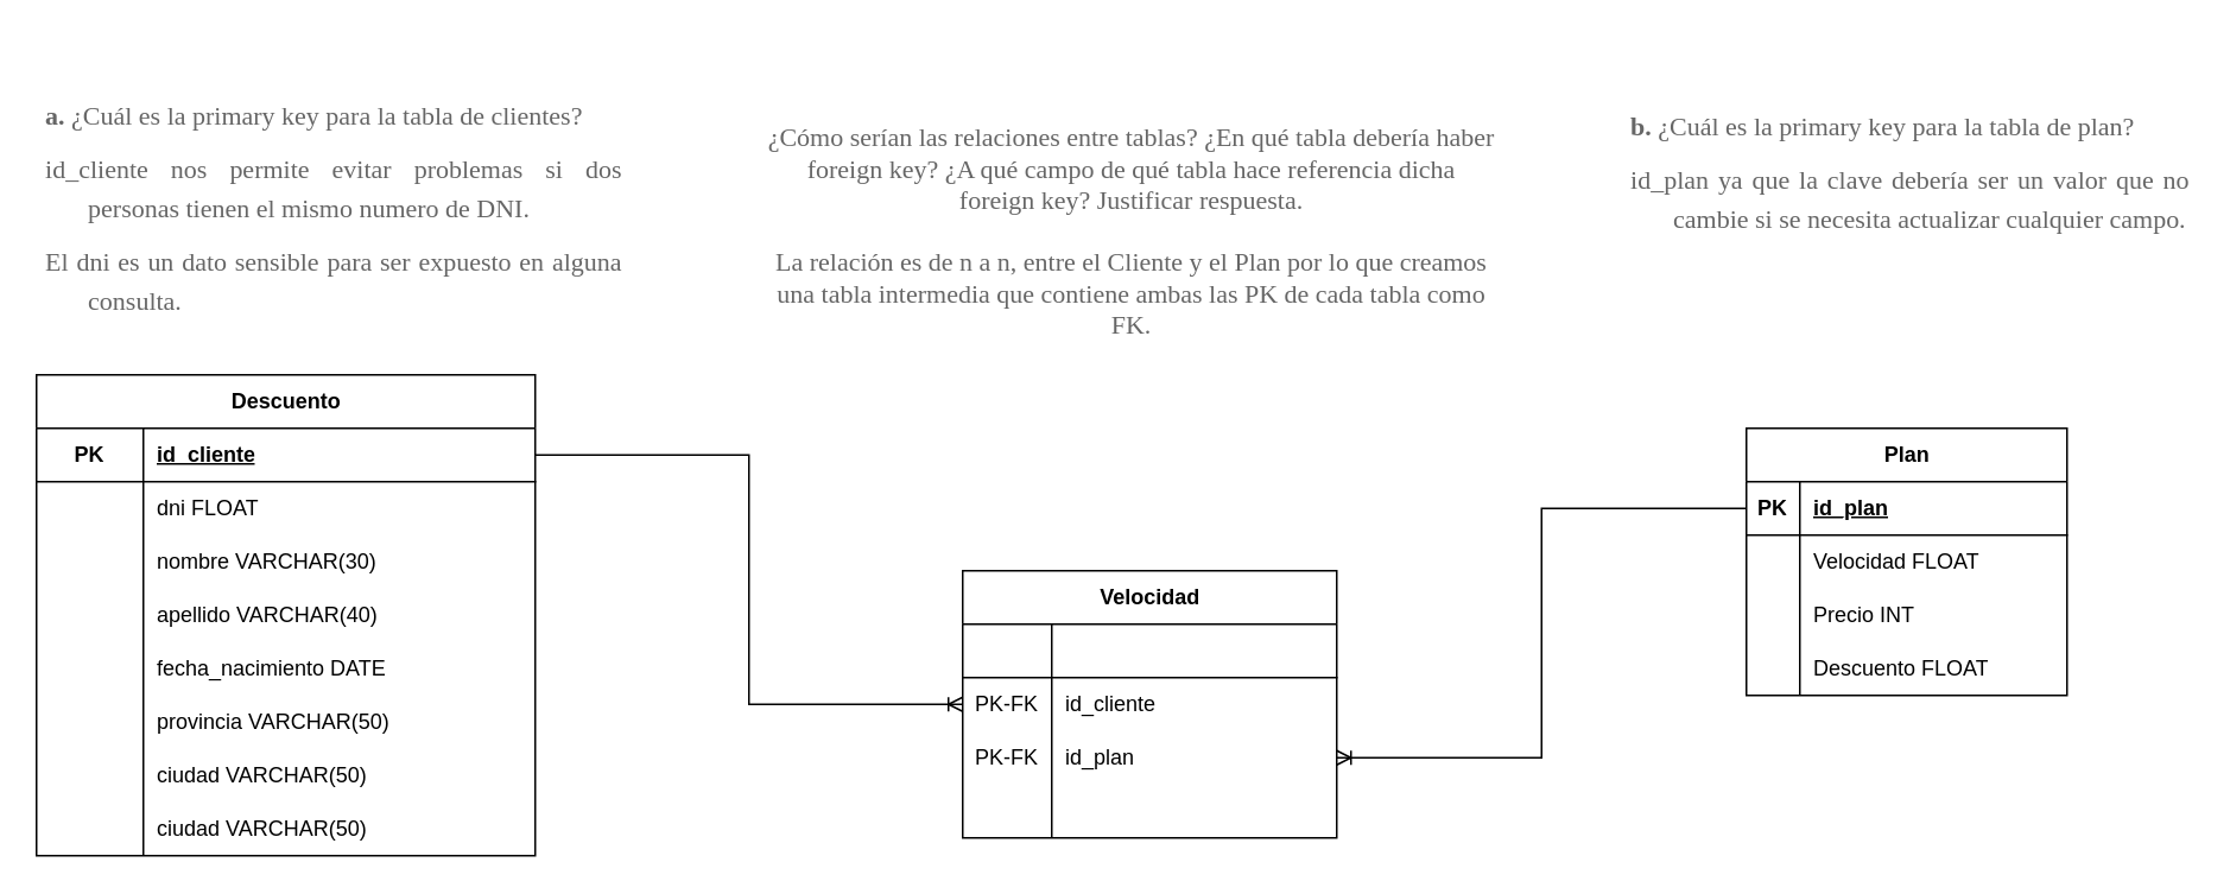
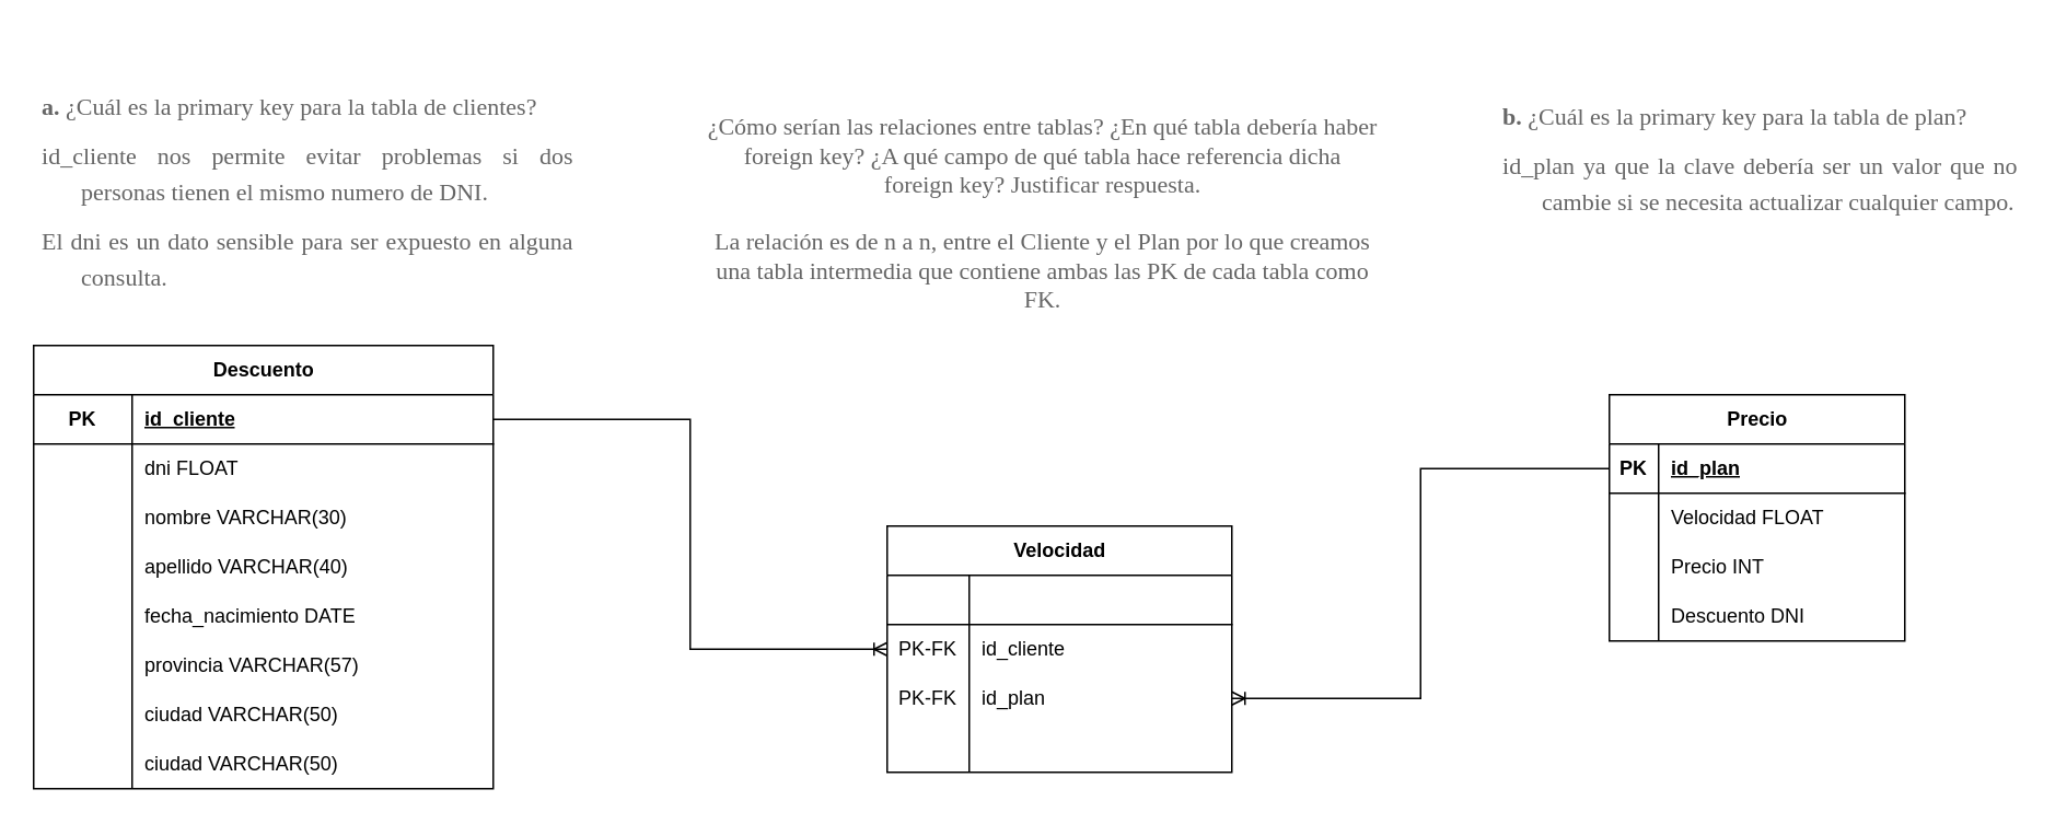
  <mxCell id="0" />
  <mxCell id="1" parent="0" />
  <mxCell id="2" value="Descuento" style="shape=table;startSize=30;container=1;collapsible=1;childLayout=tableLayout;fixedRows=1;rowLines=0;fontStyle=1;align=center;resizeLast=1;html=1;" vertex="1" parent="1"><mxGeometry x="20" y="210" width="280" height="270" as="geometry" /></mxCell>
  <mxCell id="3" value="" style="shape=tableRow;horizontal=0;startSize=0;swimlaneHead=0;swimlaneBody=0;fillColor=none;collapsible=0;dropTarget=0;points=[[0,0.5],[1,0.5]];portConstraint=eastwest;top=0;left=0;right=0;bottom=1;" vertex="1" parent="2"><mxGeometry y="30" width="280" height="30" as="geometry" /></mxCell>
  <mxCell id="4" value="PK" style="shape=partialRectangle;connectable=0;fillColor=none;top=0;left=0;bottom=0;right=0;fontStyle=1;overflow=hidden;whiteSpace=wrap;html=1;" vertex="1" parent="3"><mxGeometry width="60" height="30" as="geometry"><mxRectangle width="60" height="30" as="alternateBounds" /></mxGeometry></mxCell>
  <mxCell id="5" value="id_cliente" style="shape=partialRectangle;connectable=0;fillColor=none;top=0;left=0;bottom=0;right=0;align=left;spacingLeft=6;fontStyle=5;overflow=hidden;whiteSpace=wrap;html=1;" vertex="1" parent="3"><mxGeometry x="60" width="220" height="30" as="geometry"><mxRectangle width="220" height="30" as="alternateBounds" /></mxGeometry></mxCell>
  <mxCell id="6" value="" style="shape=tableRow;horizontal=0;startSize=0;swimlaneHead=0;swimlaneBody=0;fillColor=none;collapsible=0;dropTarget=0;points=[[0,0.5],[1,0.5]];portConstraint=eastwest;top=0;left=0;right=0;bottom=0;" vertex="1" parent="2"><mxGeometry y="60" width="280" height="30" as="geometry" /></mxCell>
  <mxCell id="7" value="" style="shape=partialRectangle;connectable=0;fillColor=none;top=0;left=0;bottom=0;right=0;editable=1;overflow=hidden;whiteSpace=wrap;html=1;" vertex="1" parent="6"><mxGeometry width="60" height="30" as="geometry"><mxRectangle width="60" height="30" as="alternateBounds" /></mxGeometry></mxCell>
  <mxCell id="8" value="dni FLOAT" style="shape=partialRectangle;connectable=0;fillColor=none;top=0;left=0;bottom=0;right=0;align=left;spacingLeft=6;overflow=hidden;whiteSpace=wrap;html=1;" vertex="1" parent="6"><mxGeometry x="60" width="220" height="30" as="geometry"><mxRectangle width="220" height="30" as="alternateBounds" /></mxGeometry></mxCell>
  <mxCell id="9" value="" style="shape=tableRow;horizontal=0;startSize=0;swimlaneHead=0;swimlaneBody=0;fillColor=none;collapsible=0;dropTarget=0;points=[[0,0.5],[1,0.5]];portConstraint=eastwest;top=0;left=0;right=0;bottom=0;" vertex="1" parent="2"><mxGeometry y="90" width="280" height="30" as="geometry" /></mxCell>
  <mxCell id="10" value="" style="shape=partialRectangle;connectable=0;fillColor=none;top=0;left=0;bottom=0;right=0;editable=1;overflow=hidden;whiteSpace=wrap;html=1;" vertex="1" parent="9"><mxGeometry width="60" height="30" as="geometry"><mxRectangle width="60" height="30" as="alternateBounds" /></mxGeometry></mxCell>
  <mxCell id="11" value="nombre&amp;nbsp;&lt;span style=&quot;text-align: center;&quot;&gt;VARCHAR(30)&lt;/span&gt;" style="shape=partialRectangle;connectable=0;fillColor=none;top=0;left=0;bottom=0;right=0;align=left;spacingLeft=6;overflow=hidden;whiteSpace=wrap;html=1;" vertex="1" parent="9"><mxGeometry x="60" width="220" height="30" as="geometry"><mxRectangle width="220" height="30" as="alternateBounds" /></mxGeometry></mxCell>
  <mxCell id="12" value="" style="shape=tableRow;horizontal=0;startSize=0;swimlaneHead=0;swimlaneBody=0;fillColor=none;collapsible=0;dropTarget=0;points=[[0,0.5],[1,0.5]];portConstraint=eastwest;top=0;left=0;right=0;bottom=0;" vertex="1" parent="2"><mxGeometry y="120" width="280" height="30" as="geometry" /></mxCell>
  <mxCell id="13" value="" style="shape=partialRectangle;connectable=0;fillColor=none;top=0;left=0;bottom=0;right=0;editable=1;overflow=hidden;whiteSpace=wrap;html=1;" vertex="1" parent="12"><mxGeometry width="60" height="30" as="geometry"><mxRectangle width="60" height="30" as="alternateBounds" /></mxGeometry></mxCell>
  <mxCell id="14" value="apellido&amp;nbsp;&lt;span style=&quot;text-align: center;&quot;&gt;VARCHAR(40)&lt;/span&gt;" style="shape=partialRectangle;connectable=0;fillColor=none;top=0;left=0;bottom=0;right=0;align=left;spacingLeft=6;overflow=hidden;whiteSpace=wrap;html=1;" vertex="1" parent="12"><mxGeometry x="60" width="220" height="30" as="geometry"><mxRectangle width="220" height="30" as="alternateBounds" /></mxGeometry></mxCell>
  <mxCell id="15" value="" style="shape=tableRow;horizontal=0;startSize=0;swimlaneHead=0;swimlaneBody=0;fillColor=none;collapsible=0;dropTarget=0;points=[[0,0.5],[1,0.5]];portConstraint=eastwest;top=0;left=0;right=0;bottom=0;" vertex="1" parent="2"><mxGeometry y="150" width="280" height="30" as="geometry" /></mxCell>
  <mxCell id="16" value="" style="shape=partialRectangle;connectable=0;fillColor=none;top=0;left=0;bottom=0;right=0;editable=1;overflow=hidden;whiteSpace=wrap;html=1;" vertex="1" parent="15"><mxGeometry width="60" height="30" as="geometry"><mxRectangle width="60" height="30" as="alternateBounds" /></mxGeometry></mxCell>
  <mxCell id="17" value="fecha_nacimiento DATE" style="shape=partialRectangle;connectable=0;fillColor=none;top=0;left=0;bottom=0;right=0;align=left;spacingLeft=6;overflow=hidden;whiteSpace=wrap;html=1;" vertex="1" parent="15"><mxGeometry x="60" width="220" height="30" as="geometry"><mxRectangle width="220" height="30" as="alternateBounds" /></mxGeometry></mxCell>
  <mxCell id="18" value="" style="shape=tableRow;horizontal=0;startSize=0;swimlaneHead=0;swimlaneBody=0;fillColor=none;collapsible=0;dropTarget=0;points=[[0,0.5],[1,0.5]];portConstraint=eastwest;top=0;left=0;right=0;bottom=0;" vertex="1" parent="2"><mxGeometry y="180" width="280" height="30" as="geometry" /></mxCell>
  <mxCell id="19" value="" style="shape=partialRectangle;connectable=0;fillColor=none;top=0;left=0;bottom=0;right=0;editable=1;overflow=hidden;whiteSpace=wrap;html=1;" vertex="1" parent="18"><mxGeometry width="60" height="30" as="geometry"><mxRectangle width="60" height="30" as="alternateBounds" /></mxGeometry></mxCell>
- <mxCell id="20" value="provincia VARCHAR(50)" style="shape=partialRectangle;connectable=0;fillColor=none;top=0;left=0;bottom=0;right=0;align=left;spacingLeft=6;overflow=hidden;whiteSpace=wrap;html=1;" vertex="1" parent="18"><mxGeometry x="60" width="220" height="30" as="geometry"><mxRectangle width="220" height="30" as="alternateBounds" /></mxGeometry></mxCell>
+ <mxCell id="20" value="provincia VARCHAR(57)" style="shape=partialRectangle;connectable=0;fillColor=none;top=0;left=0;bottom=0;right=0;align=left;spacingLeft=6;overflow=hidden;whiteSpace=wrap;html=1;" vertex="1" parent="18"><mxGeometry x="60" width="220" height="30" as="geometry"><mxRectangle width="220" height="30" as="alternateBounds" /></mxGeometry></mxCell>
  <mxCell id="21" value="" style="shape=tableRow;horizontal=0;startSize=0;swimlaneHead=0;swimlaneBody=0;fillColor=none;collapsible=0;dropTarget=0;points=[[0,0.5],[1,0.5]];portConstraint=eastwest;top=0;left=0;right=0;bottom=0;" vertex="1" parent="2"><mxGeometry y="210" width="280" height="30" as="geometry" /></mxCell>
  <mxCell id="22" value="" style="shape=partialRectangle;connectable=0;fillColor=none;top=0;left=0;bottom=0;right=0;editable=1;overflow=hidden;whiteSpace=wrap;html=1;" vertex="1" parent="21"><mxGeometry width="60" height="30" as="geometry"><mxRectangle width="60" height="30" as="alternateBounds" /></mxGeometry></mxCell>
  <mxCell id="23" value="ciudad VARCHAR(50)" style="shape=partialRectangle;connectable=0;fillColor=none;top=0;left=0;bottom=0;right=0;align=left;spacingLeft=6;overflow=hidden;whiteSpace=wrap;html=1;" vertex="1" parent="21"><mxGeometry x="60" width="220" height="30" as="geometry"><mxRectangle width="220" height="30" as="alternateBounds" /></mxGeometry></mxCell>
  <mxCell id="24" value="" style="shape=tableRow;horizontal=0;startSize=0;swimlaneHead=0;swimlaneBody=0;fillColor=none;collapsible=0;dropTarget=0;points=[[0,0.5],[1,0.5]];portConstraint=eastwest;top=0;left=0;right=0;bottom=0;" vertex="1" parent="2"><mxGeometry y="240" width="280" height="30" as="geometry" /></mxCell>
  <mxCell id="25" value="" style="shape=partialRectangle;connectable=0;fillColor=none;top=0;left=0;bottom=0;right=0;editable=1;overflow=hidden;whiteSpace=wrap;html=1;" vertex="1" parent="24"><mxGeometry width="60" height="30" as="geometry"><mxRectangle width="60" height="30" as="alternateBounds" /></mxGeometry></mxCell>
  <mxCell id="26" value="ciudad VARCHAR(50)" style="shape=partialRectangle;connectable=0;fillColor=none;top=0;left=0;bottom=0;right=0;align=left;spacingLeft=6;overflow=hidden;whiteSpace=wrap;html=1;" vertex="1" parent="24"><mxGeometry x="60" width="220" height="30" as="geometry"><mxRectangle width="220" height="30" as="alternateBounds" /></mxGeometry></mxCell>
- <mxCell id="27" value="Plan" style="shape=table;startSize=30;container=1;collapsible=1;childLayout=tableLayout;fixedRows=1;rowLines=0;fontStyle=1;align=center;resizeLast=1;html=1;" vertex="1" parent="1"><mxGeometry x="980" y="240" width="180" height="150" as="geometry" /></mxCell>
+ <mxCell id="27" value="Precio" style="shape=table;startSize=30;container=1;collapsible=1;childLayout=tableLayout;fixedRows=1;rowLines=0;fontStyle=1;align=center;resizeLast=1;html=1;" vertex="1" parent="1"><mxGeometry x="980" y="240" width="180" height="150" as="geometry" /></mxCell>
  <mxCell id="28" value="" style="shape=tableRow;horizontal=0;startSize=0;swimlaneHead=0;swimlaneBody=0;fillColor=none;collapsible=0;dropTarget=0;points=[[0,0.5],[1,0.5]];portConstraint=eastwest;top=0;left=0;right=0;bottom=1;" vertex="1" parent="27"><mxGeometry y="30" width="180" height="30" as="geometry" /></mxCell>
  <mxCell id="29" value="PK" style="shape=partialRectangle;connectable=0;fillColor=none;top=0;left=0;bottom=0;right=0;fontStyle=1;overflow=hidden;whiteSpace=wrap;html=1;" vertex="1" parent="28"><mxGeometry width="30" height="30" as="geometry"><mxRectangle width="30" height="30" as="alternateBounds" /></mxGeometry></mxCell>
  <mxCell id="30" value="id_plan" style="shape=partialRectangle;connectable=0;fillColor=none;top=0;left=0;bottom=0;right=0;align=left;spacingLeft=6;fontStyle=5;overflow=hidden;whiteSpace=wrap;html=1;" vertex="1" parent="28"><mxGeometry x="30" width="150" height="30" as="geometry"><mxRectangle width="150" height="30" as="alternateBounds" /></mxGeometry></mxCell>
  <mxCell id="31" value="" style="shape=tableRow;horizontal=0;startSize=0;swimlaneHead=0;swimlaneBody=0;fillColor=none;collapsible=0;dropTarget=0;points=[[0,0.5],[1,0.5]];portConstraint=eastwest;top=0;left=0;right=0;bottom=0;" vertex="1" parent="27"><mxGeometry y="60" width="180" height="30" as="geometry" /></mxCell>
  <mxCell id="32" value="" style="shape=partialRectangle;connectable=0;fillColor=none;top=0;left=0;bottom=0;right=0;editable=1;overflow=hidden;whiteSpace=wrap;html=1;" vertex="1" parent="31"><mxGeometry width="30" height="30" as="geometry"><mxRectangle width="30" height="30" as="alternateBounds" /></mxGeometry></mxCell>
  <mxCell id="33" value="Velocidad FLOAT" style="shape=partialRectangle;connectable=0;fillColor=none;top=0;left=0;bottom=0;right=0;align=left;spacingLeft=6;overflow=hidden;whiteSpace=wrap;html=1;" vertex="1" parent="31"><mxGeometry x="30" width="150" height="30" as="geometry"><mxRectangle width="150" height="30" as="alternateBounds" /></mxGeometry></mxCell>
  <mxCell id="34" value="" style="shape=tableRow;horizontal=0;startSize=0;swimlaneHead=0;swimlaneBody=0;fillColor=none;collapsible=0;dropTarget=0;points=[[0,0.5],[1,0.5]];portConstraint=eastwest;top=0;left=0;right=0;bottom=0;" vertex="1" parent="27"><mxGeometry y="90" width="180" height="30" as="geometry" /></mxCell>
  <mxCell id="35" value="" style="shape=partialRectangle;connectable=0;fillColor=none;top=0;left=0;bottom=0;right=0;editable=1;overflow=hidden;whiteSpace=wrap;html=1;" vertex="1" parent="34"><mxGeometry width="30" height="30" as="geometry"><mxRectangle width="30" height="30" as="alternateBounds" /></mxGeometry></mxCell>
  <mxCell id="36" value="Precio INT" style="shape=partialRectangle;connectable=0;fillColor=none;top=0;left=0;bottom=0;right=0;align=left;spacingLeft=6;overflow=hidden;whiteSpace=wrap;html=1;" vertex="1" parent="34"><mxGeometry x="30" width="150" height="30" as="geometry"><mxRectangle width="150" height="30" as="alternateBounds" /></mxGeometry></mxCell>
  <mxCell id="37" value="" style="shape=tableRow;horizontal=0;startSize=0;swimlaneHead=0;swimlaneBody=0;fillColor=none;collapsible=0;dropTarget=0;points=[[0,0.5],[1,0.5]];portConstraint=eastwest;top=0;left=0;right=0;bottom=0;" vertex="1" parent="27"><mxGeometry y="120" width="180" height="30" as="geometry" /></mxCell>
  <mxCell id="38" value="" style="shape=partialRectangle;connectable=0;fillColor=none;top=0;left=0;bottom=0;right=0;editable=1;overflow=hidden;whiteSpace=wrap;html=1;" vertex="1" parent="37"><mxGeometry width="30" height="30" as="geometry"><mxRectangle width="30" height="30" as="alternateBounds" /></mxGeometry></mxCell>
- <mxCell id="39" value="Descuento FLOAT" style="shape=partialRectangle;connectable=0;fillColor=none;top=0;left=0;bottom=0;right=0;align=left;spacingLeft=6;overflow=hidden;whiteSpace=wrap;html=1;" vertex="1" parent="37"><mxGeometry x="30" width="150" height="30" as="geometry"><mxRectangle width="150" height="30" as="alternateBounds" /></mxGeometry></mxCell>
+ <mxCell id="39" value="Descuento DNI" style="shape=partialRectangle;connectable=0;fillColor=none;top=0;left=0;bottom=0;right=0;align=left;spacingLeft=6;overflow=hidden;whiteSpace=wrap;html=1;" vertex="1" parent="37"><mxGeometry x="30" width="150" height="30" as="geometry"><mxRectangle width="150" height="30" as="alternateBounds" /></mxGeometry></mxCell>
  <mxCell id="40" value="Velocidad" style="shape=table;startSize=30;container=1;collapsible=1;childLayout=tableLayout;fixedRows=1;rowLines=0;fontStyle=1;align=center;resizeLast=1;html=1;" vertex="1" parent="1"><mxGeometry x="540" y="320" width="210" height="150" as="geometry" /></mxCell>
  <mxCell id="41" value="" style="shape=tableRow;horizontal=0;startSize=0;swimlaneHead=0;swimlaneBody=0;fillColor=none;collapsible=0;dropTarget=0;points=[[0,0.5],[1,0.5]];portConstraint=eastwest;top=0;left=0;right=0;bottom=1;" vertex="1" parent="40"><mxGeometry y="30" width="210" height="30" as="geometry" /></mxCell>
  <mxCell id="42" value="" style="shape=partialRectangle;connectable=0;fillColor=none;top=0;left=0;bottom=0;right=0;fontStyle=1;overflow=hidden;whiteSpace=wrap;html=1;" vertex="1" parent="41"><mxGeometry width="50" height="30" as="geometry"><mxRectangle width="50" height="30" as="alternateBounds" /></mxGeometry></mxCell>
  <mxCell id="43" value="" style="shape=partialRectangle;connectable=0;fillColor=none;top=0;left=0;bottom=0;right=0;align=left;spacingLeft=6;fontStyle=5;overflow=hidden;whiteSpace=wrap;html=1;" vertex="1" parent="41"><mxGeometry x="50" width="160" height="30" as="geometry"><mxRectangle width="160" height="30" as="alternateBounds" /></mxGeometry></mxCell>
  <mxCell id="44" value="" style="shape=tableRow;horizontal=0;startSize=0;swimlaneHead=0;swimlaneBody=0;fillColor=none;collapsible=0;dropTarget=0;points=[[0,0.5],[1,0.5]];portConstraint=eastwest;top=0;left=0;right=0;bottom=0;" vertex="1" parent="40"><mxGeometry y="60" width="210" height="30" as="geometry" /></mxCell>
  <mxCell id="45" value="PK-FK" style="shape=partialRectangle;connectable=0;fillColor=none;top=0;left=0;bottom=0;right=0;editable=1;overflow=hidden;whiteSpace=wrap;html=1;" vertex="1" parent="44"><mxGeometry width="50" height="30" as="geometry"><mxRectangle width="50" height="30" as="alternateBounds" /></mxGeometry></mxCell>
  <mxCell id="46" value="id_cliente" style="shape=partialRectangle;connectable=0;fillColor=none;top=0;left=0;bottom=0;right=0;align=left;spacingLeft=6;overflow=hidden;whiteSpace=wrap;html=1;" vertex="1" parent="44"><mxGeometry x="50" width="160" height="30" as="geometry"><mxRectangle width="160" height="30" as="alternateBounds" /></mxGeometry></mxCell>
  <mxCell id="47" value="" style="shape=tableRow;horizontal=0;startSize=0;swimlaneHead=0;swimlaneBody=0;fillColor=none;collapsible=0;dropTarget=0;points=[[0,0.5],[1,0.5]];portConstraint=eastwest;top=0;left=0;right=0;bottom=0;" vertex="1" parent="40"><mxGeometry y="90" width="210" height="30" as="geometry" /></mxCell>
  <mxCell id="48" value="PK-FK" style="shape=partialRectangle;connectable=0;fillColor=none;top=0;left=0;bottom=0;right=0;editable=1;overflow=hidden;whiteSpace=wrap;html=1;" vertex="1" parent="47"><mxGeometry width="50" height="30" as="geometry"><mxRectangle width="50" height="30" as="alternateBounds" /></mxGeometry></mxCell>
  <mxCell id="49" value="id_plan" style="shape=partialRectangle;connectable=0;fillColor=none;top=0;left=0;bottom=0;right=0;align=left;spacingLeft=6;overflow=hidden;whiteSpace=wrap;html=1;" vertex="1" parent="47"><mxGeometry x="50" width="160" height="30" as="geometry"><mxRectangle width="160" height="30" as="alternateBounds" /></mxGeometry></mxCell>
  <mxCell id="50" value="" style="shape=tableRow;horizontal=0;startSize=0;swimlaneHead=0;swimlaneBody=0;fillColor=none;collapsible=0;dropTarget=0;points=[[0,0.5],[1,0.5]];portConstraint=eastwest;top=0;left=0;right=0;bottom=0;" vertex="1" parent="40"><mxGeometry y="120" width="210" height="30" as="geometry" /></mxCell>
  <mxCell id="51" value="" style="shape=partialRectangle;connectable=0;fillColor=none;top=0;left=0;bottom=0;right=0;editable=1;overflow=hidden;whiteSpace=wrap;html=1;" vertex="1" parent="50"><mxGeometry width="50" height="30" as="geometry"><mxRectangle width="50" height="30" as="alternateBounds" /></mxGeometry></mxCell>
  <mxCell id="52" value="" style="shape=partialRectangle;connectable=0;fillColor=none;top=0;left=0;bottom=0;right=0;align=left;spacingLeft=6;overflow=hidden;whiteSpace=wrap;html=1;" vertex="1" parent="50"><mxGeometry x="50" width="160" height="30" as="geometry"><mxRectangle width="160" height="30" as="alternateBounds" /></mxGeometry></mxCell>
  <mxCell id="53" value="&lt;p style=&quot;margin: 0px 0px 0px 21.3pt; font-size: 11pt; font-family: Arial; padding-top: 0pt; text-indent: -18pt; padding-bottom: 6pt; line-height: 1.5; text-align: justify;&quot; class=&quot;c9&quot;&gt;&lt;span style=&quot;font-family: &amp;quot;Proxima Nova&amp;quot;; color: rgb(102, 102, 102); font-weight: 700;&quot; class=&quot;c1&quot;&gt;a.&amp;nbsp;&lt;/span&gt;&lt;span style=&quot;vertical-align: baseline; font-size: 11pt; font-family: &amp;quot;Proxima Nova&amp;quot;; color: rgb(102, 102, 102);&quot; class=&quot;c11 c6&quot;&gt;¿Cuál es la primary key para la tabla de clientes?&amp;nbsp;&lt;br&gt;&lt;/span&gt;&lt;/p&gt;&lt;p style=&quot;margin: 0px 0px 0px 21.3pt; font-size: 11pt; padding-top: 0pt; text-indent: -18pt; padding-bottom: 6pt; line-height: 1.5; text-align: justify;&quot; class=&quot;c9&quot;&gt;&lt;font face=&quot;Proxima Nova&quot; color=&quot;#666666&quot;&gt;id_cliente nos permite evitar problemas si dos personas tienen el mismo numero de DNI.&lt;/font&gt;&lt;/p&gt;&lt;p style=&quot;margin: 0px 0px 0px 21.3pt; font-size: 11pt; padding-top: 0pt; text-indent: -18pt; padding-bottom: 6pt; line-height: 1.5; text-align: justify;&quot; class=&quot;c9&quot;&gt;&lt;font face=&quot;Proxima Nova&quot; color=&quot;#666666&quot;&gt;El dni es un dato sensible para ser expuesto en alguna consulta.&lt;br&gt;&lt;/font&gt;&lt;/p&gt;" style="text;html=1;align=center;verticalAlign=middle;whiteSpace=wrap;rounded=0;" vertex="1" parent="1"><mxGeometry x="20" y="30" width="330" height="180" as="geometry" /></mxCell>
  <mxCell id="54" style="edgeStyle=orthogonalEdgeStyle;rounded=0;orthogonalLoop=1;jettySize=auto;html=1;exitX=0.5;exitY=1;exitDx=0;exitDy=0;" edge="1" parent="1" source="53" target="53"><mxGeometry relative="1" as="geometry" /></mxCell>
  <mxCell id="55" value="&lt;p style=&quot;margin: 0px 0px 0px 21.3pt; font-size: 11pt; font-family: Arial; padding-top: 0pt; text-indent: -18pt; padding-bottom: 6pt; line-height: 1.5; text-align: justify;&quot; class=&quot;c9&quot;&gt;&lt;span style=&quot;font-family: &amp;quot;Proxima Nova&amp;quot;; color: rgb(102, 102, 102); font-weight: 700;&quot; class=&quot;c1&quot;&gt;b.&amp;nbsp;&lt;/span&gt;&lt;span style=&quot;vertical-align: baseline; font-size: 11pt; font-family: &amp;quot;Proxima Nova&amp;quot;; color: rgb(102, 102, 102);&quot; class=&quot;c11 c6&quot;&gt;¿Cuál es la primary key para la tabla de plan?&amp;nbsp;&lt;/span&gt;&lt;/p&gt;&lt;p style=&quot;margin: 0px 0px 0px 21.3pt; font-size: 11pt; font-family: Arial; padding-top: 0pt; text-indent: -18pt; padding-bottom: 6pt; line-height: 1.5; text-align: justify;&quot; class=&quot;c9&quot;&gt;&lt;span style=&quot;vertical-align: baseline; font-size: 11pt; font-family: &amp;quot;Proxima Nova&amp;quot;; color: rgb(102, 102, 102);&quot; class=&quot;c11 c6&quot;&gt;id_plan ya que la clave debería ser un valor que&amp;nbsp;&lt;/span&gt;&lt;span style=&quot;color: rgb(102, 102, 102); font-family: &amp;quot;Proxima Nova&amp;quot;; font-size: 11pt; text-indent: -18pt;&quot;&gt;no cambie si se necesita actualizar cualquier campo.&lt;/span&gt;&lt;/p&gt;" style="text;html=1;align=center;verticalAlign=middle;whiteSpace=wrap;rounded=0;" vertex="1" parent="1"><mxGeometry x="910" y="30" width="320" height="140" as="geometry" /></mxCell>
  <mxCell id="56" value="&lt;span style=&quot;color: rgb(102, 102, 102); font-family: &amp;quot;Proxima Nova&amp;quot;; font-size: 14.667px; text-align: justify; text-indent: -24px; background-color: rgb(255, 255, 255);&quot;&gt;¿Cómo serían las relaciones entre tablas? ¿En qué tabla debería haber foreign key? ¿A qué campo de qué tabla hace referencia dicha foreign key? Justificar respuesta.&lt;br&gt;&lt;br&gt;La relación es de n a n, entre el Cliente y el Plan por lo que creamos una tabla intermedia que contiene ambas las PK de cada tabla como FK.&lt;/span&gt;" style="text;html=1;align=center;verticalAlign=middle;whiteSpace=wrap;rounded=0;" vertex="1" parent="1"><mxGeometry x="430" y="20" width="410" height="220" as="geometry" /></mxCell>
  <mxCell id="57" style="edgeStyle=orthogonalEdgeStyle;rounded=0;orthogonalLoop=1;jettySize=auto;html=1;entryX=0;entryY=0.5;entryDx=0;entryDy=0;endArrow=ERoneToMany;endFill=0;" edge="1" parent="1" source="3" target="44"><mxGeometry relative="1" as="geometry" /></mxCell>
  <mxCell id="58" style="edgeStyle=orthogonalEdgeStyle;rounded=0;orthogonalLoop=1;jettySize=auto;html=1;endArrow=ERoneToMany;endFill=0;" edge="1" parent="1" source="28" target="47"><mxGeometry relative="1" as="geometry" /></mxCell>
